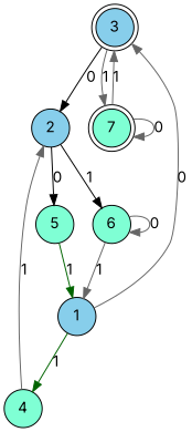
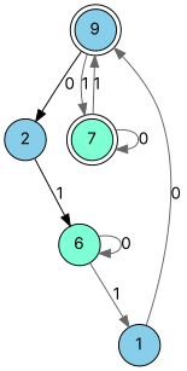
  digraph {
    fontname=Inter
    node [fillcolor=aquamarine fontname=Inter shape=circle style=filled]
    edge [color=gray40 fontname=Inter]
-   3 [fillcolor=skyblue peripheries=2]
+   3 [fillcolor=skyblue peripheries=2 label=9]
    1 [fillcolor=skyblue]
-   4
-   5
    2 [fillcolor=skyblue]
    6
    7 [peripheries=2]
    3 -> 2 [color=black label=0]
    3 -> 7 [label=1]
    1 -> 3 [label=0]
-   1 -> 4 [color=darkgreen label=1]
-   4 -> 2 [label=1]
-   5 -> 1 [color=darkgreen label=1]
-   2 -> 5 [color=black label=0]
    2 -> 6 [color=black label=1]
    6 -> 1 [label=1]
    6 -> 6 [label=0]
    7 -> 3 [label=1]
    7 -> 7 [label=0]
  }
